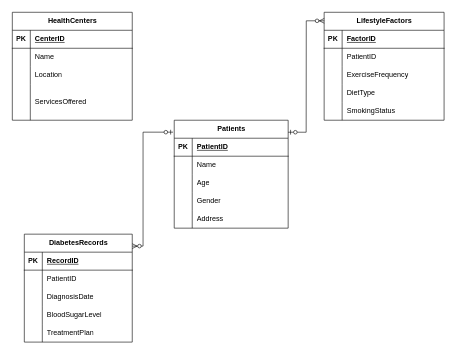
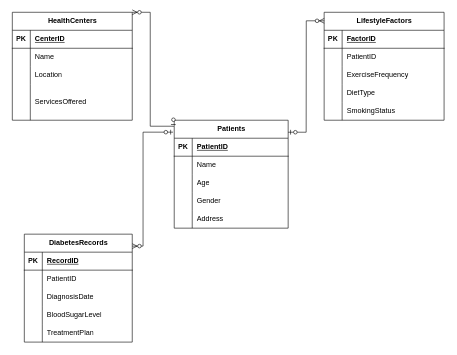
  <mxCell id="0" />
  <mxCell id="1" parent="0" />
  <mxCell id="2" value="Patients" style="shape=table;startSize=30;container=1;collapsible=1;childLayout=tableLayout;fixedRows=1;rowLines=0;fontStyle=1;align=center;resizeLast=1;html=1;" parent="1" vertex="1"><mxGeometry x="290" y="200" width="190" height="180" as="geometry" /></mxCell>
  <mxCell id="3" value="" style="shape=tableRow;horizontal=0;startSize=0;swimlaneHead=0;swimlaneBody=0;fillColor=none;collapsible=0;dropTarget=0;points=[[0,0.5],[1,0.5]];portConstraint=eastwest;top=0;left=0;right=0;bottom=1;" parent="2" vertex="1"><mxGeometry y="30" width="190" height="30" as="geometry" /></mxCell>
  <mxCell id="4" value="PK" style="shape=partialRectangle;connectable=0;fillColor=none;top=0;left=0;bottom=0;right=0;fontStyle=1;overflow=hidden;whiteSpace=wrap;html=1;" parent="3" vertex="1"><mxGeometry width="30" height="30" as="geometry"><mxRectangle width="30" height="30" as="alternateBounds" /></mxGeometry></mxCell>
  <mxCell id="5" value="PatientID" style="shape=partialRectangle;connectable=0;fillColor=none;top=0;left=0;bottom=0;right=0;align=left;spacingLeft=6;fontStyle=5;overflow=hidden;whiteSpace=wrap;html=1;" parent="3" vertex="1"><mxGeometry x="30" width="160" height="30" as="geometry"><mxRectangle width="160" height="30" as="alternateBounds" /></mxGeometry></mxCell>
  <mxCell id="6" value="" style="shape=tableRow;horizontal=0;startSize=0;swimlaneHead=0;swimlaneBody=0;fillColor=none;collapsible=0;dropTarget=0;points=[[0,0.5],[1,0.5]];portConstraint=eastwest;top=0;left=0;right=0;bottom=0;" parent="2" vertex="1"><mxGeometry y="60" width="190" height="30" as="geometry" /></mxCell>
  <mxCell id="7" value="" style="shape=partialRectangle;connectable=0;fillColor=none;top=0;left=0;bottom=0;right=0;editable=1;overflow=hidden;whiteSpace=wrap;html=1;" parent="6" vertex="1"><mxGeometry width="30" height="30" as="geometry"><mxRectangle width="30" height="30" as="alternateBounds" /></mxGeometry></mxCell>
  <mxCell id="8" value="Name" style="shape=partialRectangle;connectable=0;fillColor=none;top=0;left=0;bottom=0;right=0;align=left;spacingLeft=6;overflow=hidden;whiteSpace=wrap;html=1;" parent="6" vertex="1"><mxGeometry x="30" width="160" height="30" as="geometry"><mxRectangle width="160" height="30" as="alternateBounds" /></mxGeometry></mxCell>
  <mxCell id="9" value="" style="shape=tableRow;horizontal=0;startSize=0;swimlaneHead=0;swimlaneBody=0;fillColor=none;collapsible=0;dropTarget=0;points=[[0,0.5],[1,0.5]];portConstraint=eastwest;top=0;left=0;right=0;bottom=0;" parent="2" vertex="1"><mxGeometry y="90" width="190" height="30" as="geometry" /></mxCell>
  <mxCell id="10" value="" style="shape=partialRectangle;connectable=0;fillColor=none;top=0;left=0;bottom=0;right=0;editable=1;overflow=hidden;whiteSpace=wrap;html=1;" parent="9" vertex="1"><mxGeometry width="30" height="30" as="geometry"><mxRectangle width="30" height="30" as="alternateBounds" /></mxGeometry></mxCell>
  <mxCell id="11" value="Age" style="shape=partialRectangle;connectable=0;fillColor=none;top=0;left=0;bottom=0;right=0;align=left;spacingLeft=6;overflow=hidden;whiteSpace=wrap;html=1;" parent="9" vertex="1"><mxGeometry x="30" width="160" height="30" as="geometry"><mxRectangle width="160" height="30" as="alternateBounds" /></mxGeometry></mxCell>
  <mxCell id="12" value="" style="shape=tableRow;horizontal=0;startSize=0;swimlaneHead=0;swimlaneBody=0;fillColor=none;collapsible=0;dropTarget=0;points=[[0,0.5],[1,0.5]];portConstraint=eastwest;top=0;left=0;right=0;bottom=0;" parent="2" vertex="1"><mxGeometry y="120" width="190" height="30" as="geometry" /></mxCell>
  <mxCell id="13" value="" style="shape=partialRectangle;connectable=0;fillColor=none;top=0;left=0;bottom=0;right=0;editable=1;overflow=hidden;whiteSpace=wrap;html=1;" parent="12" vertex="1"><mxGeometry width="30" height="30" as="geometry"><mxRectangle width="30" height="30" as="alternateBounds" /></mxGeometry></mxCell>
  <mxCell id="14" value="Gender" style="shape=partialRectangle;connectable=0;fillColor=none;top=0;left=0;bottom=0;right=0;align=left;spacingLeft=6;overflow=hidden;whiteSpace=wrap;html=1;" parent="12" vertex="1"><mxGeometry x="30" width="160" height="30" as="geometry"><mxRectangle width="160" height="30" as="alternateBounds" /></mxGeometry></mxCell>
  <mxCell id="15" value="" style="shape=tableRow;horizontal=0;startSize=0;swimlaneHead=0;swimlaneBody=0;fillColor=none;collapsible=0;dropTarget=0;points=[[0,0.5],[1,0.5]];portConstraint=eastwest;top=0;left=0;right=0;bottom=0;" parent="2" vertex="1"><mxGeometry y="150" width="190" height="30" as="geometry" /></mxCell>
  <mxCell id="16" value="" style="shape=partialRectangle;connectable=0;fillColor=none;top=0;left=0;bottom=0;right=0;editable=1;overflow=hidden;whiteSpace=wrap;html=1;" parent="15" vertex="1"><mxGeometry width="30" height="30" as="geometry"><mxRectangle width="30" height="30" as="alternateBounds" /></mxGeometry></mxCell>
  <mxCell id="17" value="Address" style="shape=partialRectangle;connectable=0;fillColor=none;top=0;left=0;bottom=0;right=0;align=left;spacingLeft=6;overflow=hidden;whiteSpace=wrap;html=1;" parent="15" vertex="1"><mxGeometry x="30" width="160" height="30" as="geometry"><mxRectangle width="160" height="30" as="alternateBounds" /></mxGeometry></mxCell>
  <mxCell id="18" value="LifestyleFactors" style="shape=table;startSize=30;container=1;collapsible=1;childLayout=tableLayout;fixedRows=1;rowLines=0;fontStyle=1;align=center;resizeLast=1;html=1;" parent="1" vertex="1"><mxGeometry x="540" y="20" width="200" height="180" as="geometry" /></mxCell>
  <mxCell id="19" value="" style="shape=tableRow;horizontal=0;startSize=0;swimlaneHead=0;swimlaneBody=0;fillColor=none;collapsible=0;dropTarget=0;points=[[0,0.5],[1,0.5]];portConstraint=eastwest;top=0;left=0;right=0;bottom=1;" parent="18" vertex="1"><mxGeometry y="30" width="200" height="30" as="geometry" /></mxCell>
  <mxCell id="20" value="PK" style="shape=partialRectangle;connectable=0;fillColor=none;top=0;left=0;bottom=0;right=0;fontStyle=1;overflow=hidden;whiteSpace=wrap;html=1;" parent="19" vertex="1"><mxGeometry width="30" height="30" as="geometry"><mxRectangle width="30" height="30" as="alternateBounds" /></mxGeometry></mxCell>
  <mxCell id="21" value="FactorID" style="shape=partialRectangle;connectable=0;fillColor=none;top=0;left=0;bottom=0;right=0;align=left;spacingLeft=6;fontStyle=5;overflow=hidden;whiteSpace=wrap;html=1;" parent="19" vertex="1"><mxGeometry x="30" width="170" height="30" as="geometry"><mxRectangle width="170" height="30" as="alternateBounds" /></mxGeometry></mxCell>
  <mxCell id="22" value="" style="shape=tableRow;horizontal=0;startSize=0;swimlaneHead=0;swimlaneBody=0;fillColor=none;collapsible=0;dropTarget=0;points=[[0,0.5],[1,0.5]];portConstraint=eastwest;top=0;left=0;right=0;bottom=0;" parent="18" vertex="1"><mxGeometry y="60" width="200" height="30" as="geometry" /></mxCell>
  <mxCell id="23" value="" style="shape=partialRectangle;connectable=0;fillColor=none;top=0;left=0;bottom=0;right=0;editable=1;overflow=hidden;whiteSpace=wrap;html=1;" parent="22" vertex="1"><mxGeometry width="30" height="30" as="geometry"><mxRectangle width="30" height="30" as="alternateBounds" /></mxGeometry></mxCell>
  <mxCell id="24" value="PatientID" style="shape=partialRectangle;connectable=0;fillColor=none;top=0;left=0;bottom=0;right=0;align=left;spacingLeft=6;overflow=hidden;whiteSpace=wrap;html=1;" parent="22" vertex="1"><mxGeometry x="30" width="170" height="30" as="geometry"><mxRectangle width="170" height="30" as="alternateBounds" /></mxGeometry></mxCell>
  <mxCell id="25" value="" style="shape=tableRow;horizontal=0;startSize=0;swimlaneHead=0;swimlaneBody=0;fillColor=none;collapsible=0;dropTarget=0;points=[[0,0.5],[1,0.5]];portConstraint=eastwest;top=0;left=0;right=0;bottom=0;" parent="18" vertex="1"><mxGeometry y="90" width="200" height="30" as="geometry" /></mxCell>
  <mxCell id="26" value="" style="shape=partialRectangle;connectable=0;fillColor=none;top=0;left=0;bottom=0;right=0;editable=1;overflow=hidden;whiteSpace=wrap;html=1;" parent="25" vertex="1"><mxGeometry width="30" height="30" as="geometry"><mxRectangle width="30" height="30" as="alternateBounds" /></mxGeometry></mxCell>
  <mxCell id="27" value="ExerciseFrequency" style="shape=partialRectangle;connectable=0;fillColor=none;top=0;left=0;bottom=0;right=0;align=left;spacingLeft=6;overflow=hidden;whiteSpace=wrap;html=1;" parent="25" vertex="1"><mxGeometry x="30" width="170" height="30" as="geometry"><mxRectangle width="170" height="30" as="alternateBounds" /></mxGeometry></mxCell>
  <mxCell id="28" value="" style="shape=tableRow;horizontal=0;startSize=0;swimlaneHead=0;swimlaneBody=0;fillColor=none;collapsible=0;dropTarget=0;points=[[0,0.5],[1,0.5]];portConstraint=eastwest;top=0;left=0;right=0;bottom=0;" parent="18" vertex="1"><mxGeometry y="120" width="200" height="30" as="geometry" /></mxCell>
  <mxCell id="29" value="" style="shape=partialRectangle;connectable=0;fillColor=none;top=0;left=0;bottom=0;right=0;editable=1;overflow=hidden;whiteSpace=wrap;html=1;" parent="28" vertex="1"><mxGeometry width="30" height="30" as="geometry"><mxRectangle width="30" height="30" as="alternateBounds" /></mxGeometry></mxCell>
  <mxCell id="30" value="DietType" style="shape=partialRectangle;connectable=0;fillColor=none;top=0;left=0;bottom=0;right=0;align=left;spacingLeft=6;overflow=hidden;whiteSpace=wrap;html=1;" parent="28" vertex="1"><mxGeometry x="30" width="170" height="30" as="geometry"><mxRectangle width="170" height="30" as="alternateBounds" /></mxGeometry></mxCell>
  <mxCell id="31" value="" style="shape=tableRow;horizontal=0;startSize=0;swimlaneHead=0;swimlaneBody=0;fillColor=none;collapsible=0;dropTarget=0;points=[[0,0.5],[1,0.5]];portConstraint=eastwest;top=0;left=0;right=0;bottom=0;" parent="18" vertex="1"><mxGeometry y="150" width="200" height="30" as="geometry" /></mxCell>
  <mxCell id="32" value="" style="shape=partialRectangle;connectable=0;fillColor=none;top=0;left=0;bottom=0;right=0;editable=1;overflow=hidden;whiteSpace=wrap;html=1;" parent="31" vertex="1"><mxGeometry width="30" height="30" as="geometry"><mxRectangle width="30" height="30" as="alternateBounds" /></mxGeometry></mxCell>
  <mxCell id="33" value="SmokingStatus" style="shape=partialRectangle;connectable=0;fillColor=none;top=0;left=0;bottom=0;right=0;align=left;spacingLeft=6;overflow=hidden;whiteSpace=wrap;html=1;" parent="31" vertex="1"><mxGeometry x="30" width="170" height="30" as="geometry"><mxRectangle width="170" height="30" as="alternateBounds" /></mxGeometry></mxCell>
  <mxCell id="34" value="HealthCenters" style="shape=table;startSize=30;container=1;collapsible=1;childLayout=tableLayout;fixedRows=1;rowLines=0;fontStyle=1;align=center;resizeLast=1;html=1;" parent="1" vertex="1"><mxGeometry x="20" y="20" width="200" height="180" as="geometry" /></mxCell>
  <mxCell id="35" value="" style="shape=tableRow;horizontal=0;startSize=0;swimlaneHead=0;swimlaneBody=0;fillColor=none;collapsible=0;dropTarget=0;points=[[0,0.5],[1,0.5]];portConstraint=eastwest;top=0;left=0;right=0;bottom=1;" parent="34" vertex="1"><mxGeometry y="30" width="200" height="30" as="geometry" /></mxCell>
  <mxCell id="36" value="PK" style="shape=partialRectangle;connectable=0;fillColor=none;top=0;left=0;bottom=0;right=0;fontStyle=1;overflow=hidden;whiteSpace=wrap;html=1;" parent="35" vertex="1"><mxGeometry width="30" height="30" as="geometry"><mxRectangle width="30" height="30" as="alternateBounds" /></mxGeometry></mxCell>
  <mxCell id="37" value="CenterID" style="shape=partialRectangle;connectable=0;fillColor=none;top=0;left=0;bottom=0;right=0;align=left;spacingLeft=6;fontStyle=5;overflow=hidden;whiteSpace=wrap;html=1;" parent="35" vertex="1"><mxGeometry x="30" width="170" height="30" as="geometry"><mxRectangle width="170" height="30" as="alternateBounds" /></mxGeometry></mxCell>
  <mxCell id="38" value="" style="shape=tableRow;horizontal=0;startSize=0;swimlaneHead=0;swimlaneBody=0;fillColor=none;collapsible=0;dropTarget=0;points=[[0,0.5],[1,0.5]];portConstraint=eastwest;top=0;left=0;right=0;bottom=0;" parent="34" vertex="1"><mxGeometry y="60" width="200" height="30" as="geometry" /></mxCell>
  <mxCell id="39" value="" style="shape=partialRectangle;connectable=0;fillColor=none;top=0;left=0;bottom=0;right=0;editable=1;overflow=hidden;whiteSpace=wrap;html=1;" parent="38" vertex="1"><mxGeometry width="30" height="30" as="geometry"><mxRectangle width="30" height="30" as="alternateBounds" /></mxGeometry></mxCell>
  <mxCell id="40" value="Name" style="shape=partialRectangle;connectable=0;fillColor=none;top=0;left=0;bottom=0;right=0;align=left;spacingLeft=6;overflow=hidden;whiteSpace=wrap;html=1;" parent="38" vertex="1"><mxGeometry x="30" width="170" height="30" as="geometry"><mxRectangle width="170" height="30" as="alternateBounds" /></mxGeometry></mxCell>
  <mxCell id="41" value="" style="shape=tableRow;horizontal=0;startSize=0;swimlaneHead=0;swimlaneBody=0;fillColor=none;collapsible=0;dropTarget=0;points=[[0,0.5],[1,0.5]];portConstraint=eastwest;top=0;left=0;right=0;bottom=0;" parent="34" vertex="1"><mxGeometry y="90" width="200" height="30" as="geometry" /></mxCell>
  <mxCell id="42" value="" style="shape=partialRectangle;connectable=0;fillColor=none;top=0;left=0;bottom=0;right=0;editable=1;overflow=hidden;whiteSpace=wrap;html=1;" parent="41" vertex="1"><mxGeometry width="30" height="30" as="geometry"><mxRectangle width="30" height="30" as="alternateBounds" /></mxGeometry></mxCell>
  <mxCell id="43" value="Location" style="shape=partialRectangle;connectable=0;fillColor=none;top=0;left=0;bottom=0;right=0;align=left;spacingLeft=6;overflow=hidden;whiteSpace=wrap;html=1;" parent="41" vertex="1"><mxGeometry x="30" width="170" height="30" as="geometry"><mxRectangle width="170" height="30" as="alternateBounds" /></mxGeometry></mxCell>
  <mxCell id="44" value="" style="shape=tableRow;horizontal=0;startSize=0;swimlaneHead=0;swimlaneBody=0;fillColor=none;collapsible=0;dropTarget=0;points=[[0,0.5],[1,0.5]];portConstraint=eastwest;top=0;left=0;right=0;bottom=0;" parent="34" vertex="1"><mxGeometry y="120" width="200" height="60" as="geometry" /></mxCell>
  <mxCell id="45" value="" style="shape=partialRectangle;connectable=0;fillColor=none;top=0;left=0;bottom=0;right=0;editable=1;overflow=hidden;whiteSpace=wrap;html=1;" parent="44" vertex="1"><mxGeometry width="30" height="60" as="geometry"><mxRectangle width="30" height="60" as="alternateBounds" /></mxGeometry></mxCell>
  <mxCell id="46" value="ServicesOffered" style="shape=partialRectangle;connectable=0;fillColor=none;top=0;left=0;bottom=0;right=0;align=left;spacingLeft=6;overflow=hidden;whiteSpace=wrap;html=1;" parent="44" vertex="1"><mxGeometry x="30" width="170" height="60" as="geometry"><mxRectangle width="170" height="60" as="alternateBounds" /></mxGeometry></mxCell>
  <mxCell id="47" value="DiabetesRecords" style="shape=table;startSize=30;container=1;collapsible=1;childLayout=tableLayout;fixedRows=1;rowLines=0;fontStyle=1;align=center;resizeLast=1;html=1;" parent="1" vertex="1"><mxGeometry x="40" y="390" width="180" height="180" as="geometry" /></mxCell>
  <mxCell id="48" value="" style="shape=tableRow;horizontal=0;startSize=0;swimlaneHead=0;swimlaneBody=0;fillColor=none;collapsible=0;dropTarget=0;points=[[0,0.5],[1,0.5]];portConstraint=eastwest;top=0;left=0;right=0;bottom=1;" parent="47" vertex="1"><mxGeometry y="30" width="180" height="30" as="geometry" /></mxCell>
  <mxCell id="49" value="PK" style="shape=partialRectangle;connectable=0;fillColor=none;top=0;left=0;bottom=0;right=0;fontStyle=1;overflow=hidden;whiteSpace=wrap;html=1;" parent="48" vertex="1"><mxGeometry width="30" height="30" as="geometry"><mxRectangle width="30" height="30" as="alternateBounds" /></mxGeometry></mxCell>
  <mxCell id="50" value="RecordID" style="shape=partialRectangle;connectable=0;fillColor=none;top=0;left=0;bottom=0;right=0;align=left;spacingLeft=6;fontStyle=5;overflow=hidden;whiteSpace=wrap;html=1;" parent="48" vertex="1"><mxGeometry x="30" width="150" height="30" as="geometry"><mxRectangle width="150" height="30" as="alternateBounds" /></mxGeometry></mxCell>
  <mxCell id="51" value="" style="shape=tableRow;horizontal=0;startSize=0;swimlaneHead=0;swimlaneBody=0;fillColor=none;collapsible=0;dropTarget=0;points=[[0,0.5],[1,0.5]];portConstraint=eastwest;top=0;left=0;right=0;bottom=0;" parent="47" vertex="1"><mxGeometry y="60" width="180" height="30" as="geometry" /></mxCell>
  <mxCell id="52" value="" style="shape=partialRectangle;connectable=0;fillColor=none;top=0;left=0;bottom=0;right=0;editable=1;overflow=hidden;whiteSpace=wrap;html=1;" parent="51" vertex="1"><mxGeometry width="30" height="30" as="geometry"><mxRectangle width="30" height="30" as="alternateBounds" /></mxGeometry></mxCell>
  <mxCell id="53" value="PatientID" style="shape=partialRectangle;connectable=0;fillColor=none;top=0;left=0;bottom=0;right=0;align=left;spacingLeft=6;overflow=hidden;whiteSpace=wrap;html=1;" parent="51" vertex="1"><mxGeometry x="30" width="150" height="30" as="geometry"><mxRectangle width="150" height="30" as="alternateBounds" /></mxGeometry></mxCell>
  <mxCell id="54" value="" style="shape=tableRow;horizontal=0;startSize=0;swimlaneHead=0;swimlaneBody=0;fillColor=none;collapsible=0;dropTarget=0;points=[[0,0.5],[1,0.5]];portConstraint=eastwest;top=0;left=0;right=0;bottom=0;" parent="47" vertex="1"><mxGeometry y="90" width="180" height="30" as="geometry" /></mxCell>
  <mxCell id="55" value="" style="shape=partialRectangle;connectable=0;fillColor=none;top=0;left=0;bottom=0;right=0;editable=1;overflow=hidden;whiteSpace=wrap;html=1;" parent="54" vertex="1"><mxGeometry width="30" height="30" as="geometry"><mxRectangle width="30" height="30" as="alternateBounds" /></mxGeometry></mxCell>
  <mxCell id="56" value="DiagnosisDate" style="shape=partialRectangle;connectable=0;fillColor=none;top=0;left=0;bottom=0;right=0;align=left;spacingLeft=6;overflow=hidden;whiteSpace=wrap;html=1;" parent="54" vertex="1"><mxGeometry x="30" width="150" height="30" as="geometry"><mxRectangle width="150" height="30" as="alternateBounds" /></mxGeometry></mxCell>
  <mxCell id="57" value="" style="shape=tableRow;horizontal=0;startSize=0;swimlaneHead=0;swimlaneBody=0;fillColor=none;collapsible=0;dropTarget=0;points=[[0,0.5],[1,0.5]];portConstraint=eastwest;top=0;left=0;right=0;bottom=0;" parent="47" vertex="1"><mxGeometry y="120" width="180" height="30" as="geometry" /></mxCell>
  <mxCell id="58" value="" style="shape=partialRectangle;connectable=0;fillColor=none;top=0;left=0;bottom=0;right=0;editable=1;overflow=hidden;whiteSpace=wrap;html=1;" parent="57" vertex="1"><mxGeometry width="30" height="30" as="geometry"><mxRectangle width="30" height="30" as="alternateBounds" /></mxGeometry></mxCell>
  <mxCell id="59" value="BloodSugarLevel" style="shape=partialRectangle;connectable=0;fillColor=none;top=0;left=0;bottom=0;right=0;align=left;spacingLeft=6;overflow=hidden;whiteSpace=wrap;html=1;" parent="57" vertex="1"><mxGeometry x="30" width="150" height="30" as="geometry"><mxRectangle width="150" height="30" as="alternateBounds" /></mxGeometry></mxCell>
  <mxCell id="60" value="" style="shape=tableRow;horizontal=0;startSize=0;swimlaneHead=0;swimlaneBody=0;fillColor=none;collapsible=0;dropTarget=0;points=[[0,0.5],[1,0.5]];portConstraint=eastwest;top=0;left=0;right=0;bottom=0;" parent="47" vertex="1"><mxGeometry y="150" width="180" height="30" as="geometry" /></mxCell>
  <mxCell id="61" value="" style="shape=partialRectangle;connectable=0;fillColor=none;top=0;left=0;bottom=0;right=0;editable=1;overflow=hidden;whiteSpace=wrap;html=1;" parent="60" vertex="1"><mxGeometry width="30" height="30" as="geometry"><mxRectangle width="30" height="30" as="alternateBounds" /></mxGeometry></mxCell>
  <mxCell id="62" value="TreatmentPlan" style="shape=partialRectangle;connectable=0;fillColor=none;top=0;left=0;bottom=0;right=0;align=left;spacingLeft=6;overflow=hidden;whiteSpace=wrap;html=1;" parent="60" vertex="1"><mxGeometry x="30" width="150" height="30" as="geometry"><mxRectangle width="150" height="30" as="alternateBounds" /></mxGeometry></mxCell>
  <mxCell id="63" value="" style="edgeStyle=entityRelationEdgeStyle;fontSize=12;html=1;endArrow=ERzeroToMany;startArrow=ERzeroToOne;rounded=0;" parent="1" edge="1"><mxGeometry width="100" height="100" relative="1" as="geometry"><mxPoint x="480" y="220" as="sourcePoint" /><mxPoint x="540.19" y="34.2" as="targetPoint" /><Array as="points"><mxPoint x="500" y="210" /><mxPoint x="500" y="218" /><mxPoint x="558.57" y="44.2" /><mxPoint x="510" y="170" /><mxPoint x="510" y="120" /></Array></mxGeometry></mxCell>
+ <mxCell id="64" value="" style="edgeStyle=orthogonalEdgeStyle;fontSize=12;html=1;endArrow=ERzeroToMany;startArrow=ERzeroToOne;rounded=0;elbow=vertical;exitX=-0.008;exitY=0.062;exitDx=0;exitDy=0;exitPerimeter=0;entryX=1;entryY=0;entryDx=0;entryDy=0;" parent="1" source="2" target="34" edge="1"><mxGeometry width="100" height="100" relative="1" as="geometry"><mxPoint x="280" y="210" as="sourcePoint" /><mxPoint x="220" y="20" as="targetPoint" /><Array as="points"><mxPoint x="250" y="210" /><mxPoint x="250" y="20" /></Array></mxGeometry></mxCell>
  <mxCell id="65" value="" style="edgeStyle=orthogonalEdgeStyle;fontSize=12;html=1;endArrow=ERzeroToMany;startArrow=ERzeroToOne;rounded=0;elbow=vertical;exitX=0;exitY=0.111;exitDx=0;exitDy=0;exitPerimeter=0;" parent="1" edge="1"><mxGeometry width="100" height="100" relative="1" as="geometry"><mxPoint x="288" y="219.91" as="sourcePoint" /><mxPoint x="220" y="409.93" as="targetPoint" /><Array as="points"><mxPoint x="238" y="220" /><mxPoint x="238" y="410" /></Array></mxGeometry></mxCell>
